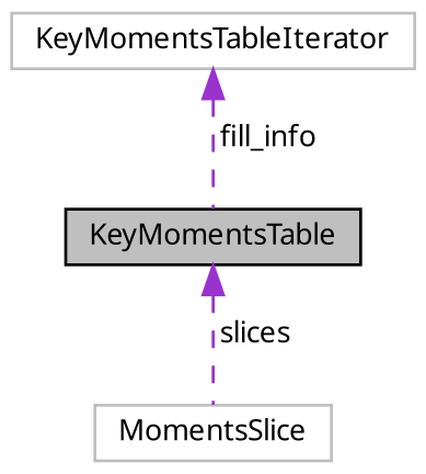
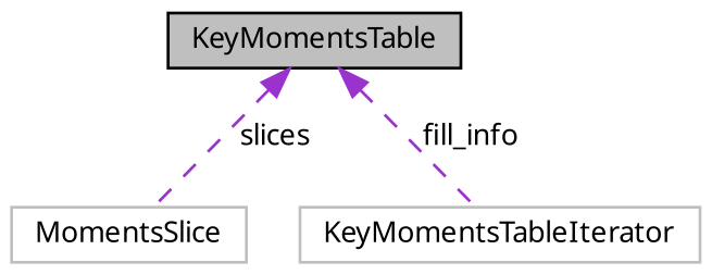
  digraph {
    fontname="Noto Sans"
    node [color=grey75 fillcolor=white fontname="Noto Sans" fontsize=10 shape=record style=filled]
    edge [color=darkorchid3 dir=back fontname="Noto Sans" fontsize=10 labelfontname=Helvetica labelfontsize=10 style=dashed]
    n1 [color=black fillcolor=grey75 fontcolor=black height=0.2 label=KeyMomentsTable width=0.4]
    n2 [height=0.2 label=MomentsSlice width=0.4]
    n3 [height=0.2 label=KeyMomentsTableIterator width=0.4]
    n1 -> n2 [label=" slices"]
-   n3 -> n1 [label=" fill_info"]
+   n1 -> n3 [label=" fill_info"]
  }
